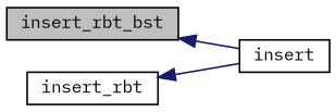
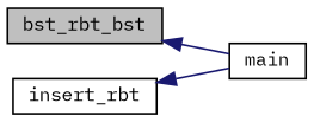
  digraph {
    fontname="IBM Plex Mono"
    rankdir=LR
    node [color=black fillcolor=white fontname="IBM Plex Mono" fontsize=10 shape=record style=filled]
    edge [color=midnightblue dir=back fontname="IBM Plex Mono" fontsize=10 labelfontname=Helvetica labelfontsize=10 style=solid]
-   n1 [fillcolor=grey75 fontcolor=black height=0.2 label=insert_rbt_bst width=0.4]
-   n2 [height=0.2 label=insert width=0.4]
+   n1 [fillcolor=grey75 fontcolor=black height=0.2 label=bst_rbt_bst width=0.4]
+   n2 [height=0.2 label=main width=0.4]
    n3 [height=0.2 label=insert_rbt width=0.4]
    n1 -> n2
    n3 -> n2
  }
